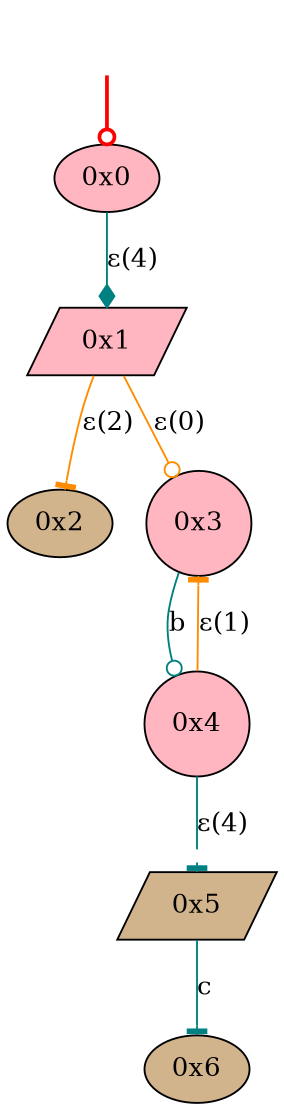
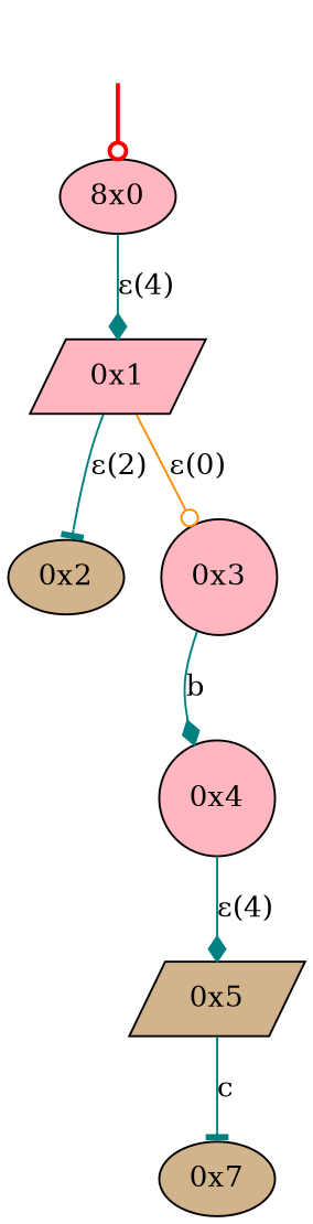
  digraph {
    node [style=filled fillcolor=lightpink shape=ellipse]
    edge [arrowhead=odot color=teal]
    fake [style=invisible fillcolor="" shape=""]
-   "0x0" [root=true]
+   "0x0" [root=true label="8x0"]
    "0x1" [shape=parallelogram]
    "0x2" [fillcolor=tan]
    "0x3" [shape=circle]
    "0x4" [shape=circle]
    "0x5" [fillcolor=tan shape=parallelogram]
-   "0x6" [fillcolor=tan]
+   "0x6" [fillcolor=tan label="0x7"]
    fake -> "0x0" [color=red style=bold]
    "0x0" -> "0x1" [arrowhead=diamond label="ε(4)"]
-   "0x1" -> "0x2" [arrowhead=tee color=darkorange label="ε(2)"]
+   "0x1" -> "0x2" [arrowhead=tee label="ε(2)"]
    "0x1" -> "0x3" [color=darkorange label="ε(0)"]
-   "0x3" -> "0x4" [label=b]
-   "0x4" -> "0x3" [arrowhead=tee color=darkorange label="ε(1)"]
-   "0x4" -> "0x5" [arrowhead=tee label="ε(4)"]
+   "0x3" -> "0x4" [arrowhead=diamond label=b]
+   "0x4" -> "0x5" [arrowhead=diamond label="ε(4)"]
    "0x5" -> "0x6" [arrowhead=tee label=c]
  }
